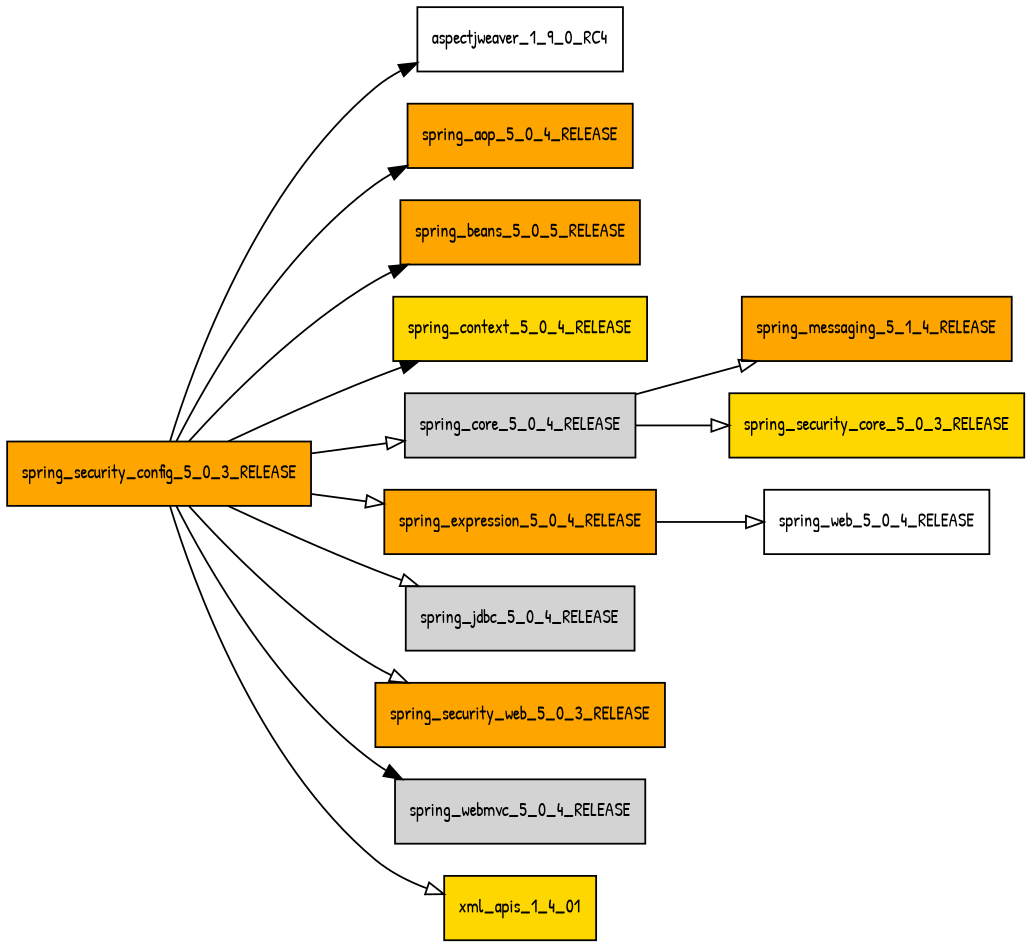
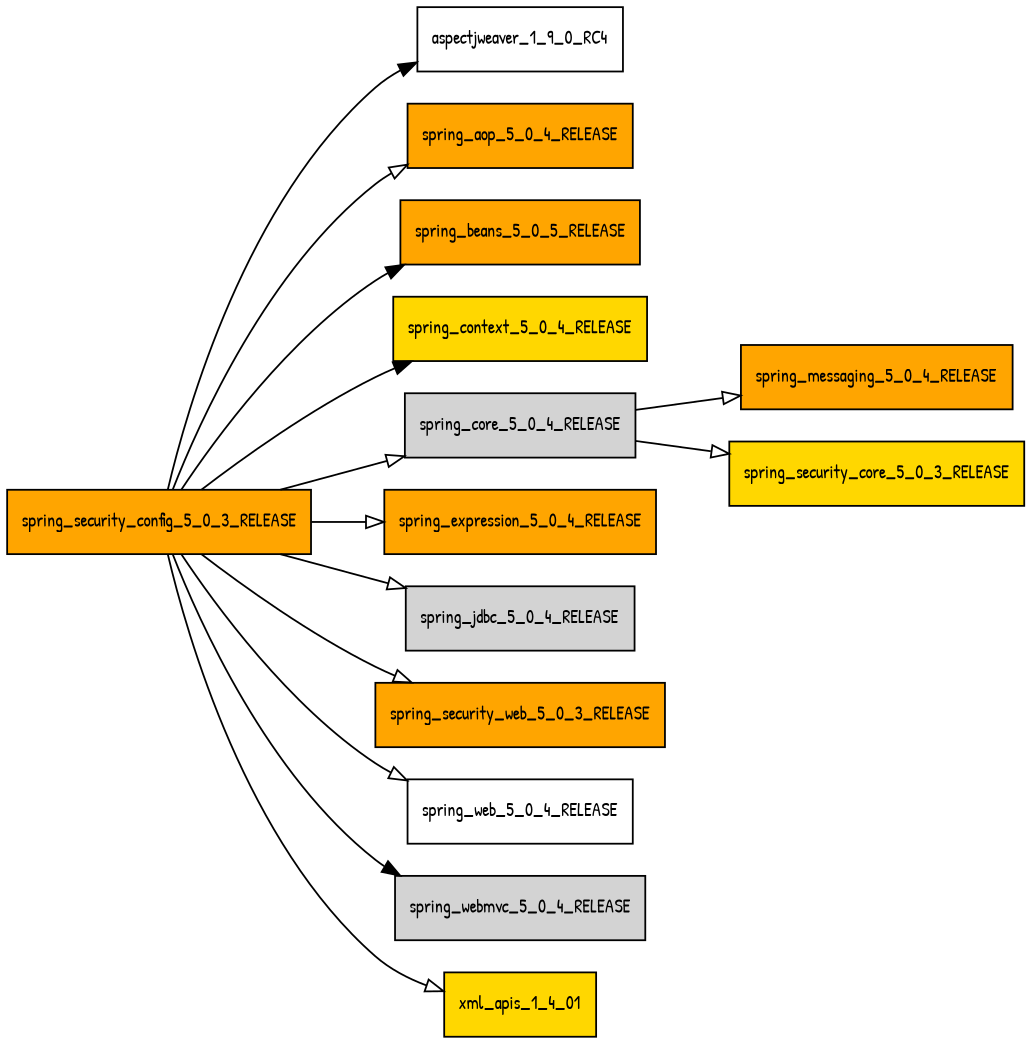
  digraph {
    fontname="Patrick Hand"
    rankdir=LR
    node [fillcolor=orange fontname="Patrick Hand" fontsize=10.0 shape=box style=filled]
    edge [arrowhead=onormal fontname="Patrick Hand"]
    aspectjweaver_1_9_0_RC4 [fillcolor=white]
    spring_security_config_5_0_3_RELEASE
    spring_aop_5_0_4_RELEASE
    n4 [label=spring_beans_5_0_5_RELEASE]
    spring_context_5_0_4_RELEASE [fillcolor=gold]
    spring_core_5_0_4_RELEASE [fillcolor=lightgrey]
    spring_expression_5_0_4_RELEASE
    spring_jdbc_5_0_4_RELEASE [fillcolor=lightgrey]
    spring_security_web_5_0_3_RELEASE
    spring_web_5_0_4_RELEASE [fillcolor=white]
    spring_webmvc_5_0_4_RELEASE [fillcolor=lightgrey]
    xml_apis_1_4_01 [fillcolor=gold]
-   spring_messaging_5_0_4_RELEASE [label=spring_messaging_5_1_4_RELEASE]
+   spring_messaging_5_0_4_RELEASE
    spring_security_core_5_0_3_RELEASE [fillcolor=gold]
    spring_security_config_5_0_3_RELEASE -> aspectjweaver_1_9_0_RC4 [arrowhead=normal]
-   spring_security_config_5_0_3_RELEASE -> spring_aop_5_0_4_RELEASE [arrowhead=normal]
+   spring_security_config_5_0_3_RELEASE -> spring_aop_5_0_4_RELEASE
    spring_security_config_5_0_3_RELEASE -> n4 [arrowhead=normal]
    spring_security_config_5_0_3_RELEASE -> spring_context_5_0_4_RELEASE [arrowhead=normal]
    spring_security_config_5_0_3_RELEASE -> spring_core_5_0_4_RELEASE
    spring_security_config_5_0_3_RELEASE -> spring_expression_5_0_4_RELEASE
    spring_security_config_5_0_3_RELEASE -> spring_jdbc_5_0_4_RELEASE
    spring_security_config_5_0_3_RELEASE -> spring_security_web_5_0_3_RELEASE
-   spring_expression_5_0_4_RELEASE -> spring_web_5_0_4_RELEASE
+   spring_security_config_5_0_3_RELEASE -> spring_web_5_0_4_RELEASE
    spring_security_config_5_0_3_RELEASE -> spring_webmvc_5_0_4_RELEASE [arrowhead=normal]
    spring_security_config_5_0_3_RELEASE -> xml_apis_1_4_01
    spring_core_5_0_4_RELEASE -> spring_messaging_5_0_4_RELEASE
    spring_core_5_0_4_RELEASE -> spring_security_core_5_0_3_RELEASE
  }
